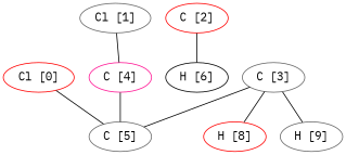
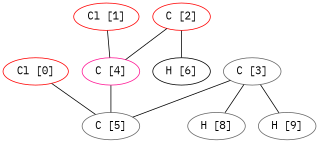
  graph {
    fontname="IBM Plex Mono"
    node [color=gray40 fontname="IBM Plex Mono"]
    edge [fontname="IBM Plex Mono"]
    n1 [color=red label="Cl [0]"]
    n2 [label="C [5]"]
-   n3 [label="Cl [1]"]
+   n3 [color=red label="Cl [1]"]
    n4 [color=deeppink label="C [4]"]
    n5 [color=red label="C [2]"]
    n6 [color=black label="H [6]"]
    n7 [label="C [3]"]
-   n8 [color=red label="H [8]"]
+   n8 [label="H [8]"]
    n9 [label="H [9]"]
    n1 -- n2
    n3 -- n4
    n4 -- n2
+   n5 -- n4
    n5 -- n6
    n7 -- n2
    n7 -- n8
    n7 -- n9
  }
